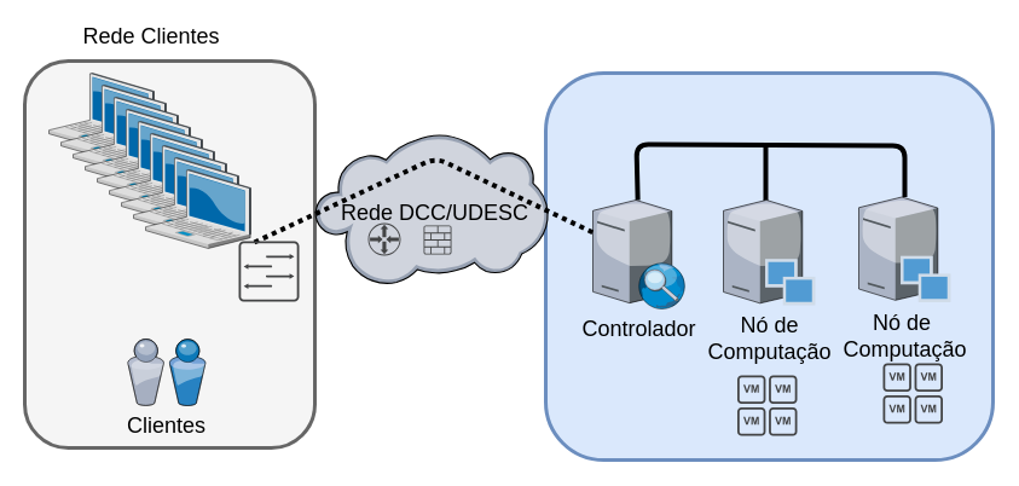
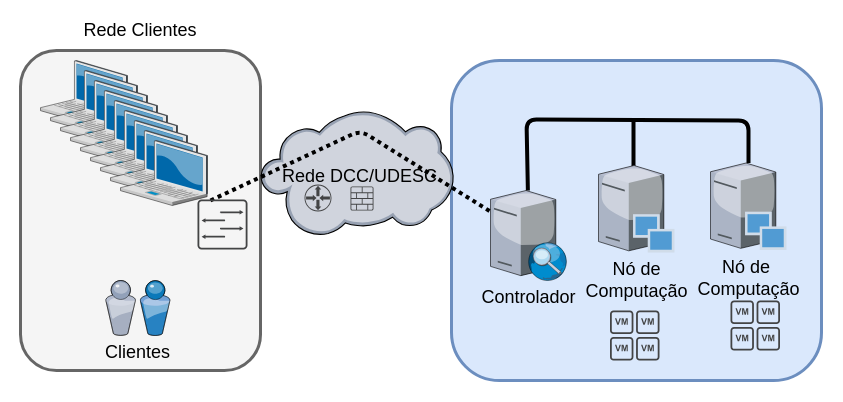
  <mxCell id="0" />
  <mxCell id="1" parent="0" />
  <mxCell id="2" value="" style="rounded=1;whiteSpace=wrap;html=1;fillColor=#f5f5f5;strokeColor=#666666;fontColor=#333333;strokeWidth=3;" vertex="1" parent="1"><mxGeometry x="20" y="50" width="240" height="320" as="geometry" /></mxCell>
  <mxCell id="3" value="" style="rounded=1;whiteSpace=wrap;html=1;fillColor=#dae8fc;strokeColor=#6c8ebf;strokeWidth=3;" vertex="1" parent="1"><mxGeometry x="451" y="60" width="370" height="320" as="geometry" /></mxCell>
- <mxCell id="4" value="Rede Clientes" style="text;html=1;strokeColor=none;fillColor=none;align=center;verticalAlign=middle;whiteSpace=wrap;rounded=0;fontSize=18;" vertex="1" parent="1"><mxGeometry x="55" y="20" width="140" height="20" as="geometry" /></mxCell>
+ <mxCell id="4" value="Rede Clientes" style="text;html=1;strokeColor=none;fillColor=none;align=center;verticalAlign=middle;whiteSpace=wrap;rounded=0;fontSize=18;" vertex="1" parent="1"><mxGeometry x="70" y="20" width="140" height="20" as="geometry" /></mxCell>
  <mxCell id="5" value="" style="verticalLabelPosition=bottom;aspect=fixed;html=1;verticalAlign=top;strokeColor=none;align=center;outlineConnect=0;shape=mxgraph.citrix.cloud;fontSize=18;" vertex="1" parent="1"><mxGeometry x="260" y="110" width="193" height="126" as="geometry" /></mxCell>
  <mxCell id="6" value="" style="verticalLabelPosition=bottom;aspect=fixed;html=1;verticalAlign=top;strokeColor=none;align=center;outlineConnect=0;shape=mxgraph.citrix.laptop_2;fontSize=18;" vertex="1" parent="1"><mxGeometry x="40" y="60" width="87" height="65" as="geometry" /></mxCell>
  <mxCell id="7" value="" style="verticalLabelPosition=bottom;aspect=fixed;html=1;verticalAlign=top;strokeColor=none;align=center;outlineConnect=0;shape=mxgraph.citrix.laptop_2;fontSize=18;" vertex="1" parent="1"><mxGeometry x="50" y="70" width="87" height="65" as="geometry" /></mxCell>
  <mxCell id="8" value="" style="verticalLabelPosition=bottom;aspect=fixed;html=1;verticalAlign=top;strokeColor=none;align=center;outlineConnect=0;shape=mxgraph.citrix.laptop_2;fontSize=18;" vertex="1" parent="1"><mxGeometry x="60" y="80" width="87" height="65" as="geometry" /></mxCell>
  <mxCell id="9" value="" style="verticalLabelPosition=bottom;aspect=fixed;html=1;verticalAlign=top;strokeColor=none;align=center;outlineConnect=0;shape=mxgraph.citrix.laptop_2;fontSize=18;" vertex="1" parent="1"><mxGeometry x="70" y="90" width="87" height="65" as="geometry" /></mxCell>
  <mxCell id="10" value="" style="verticalLabelPosition=bottom;aspect=fixed;html=1;verticalAlign=top;strokeColor=none;align=center;outlineConnect=0;shape=mxgraph.citrix.laptop_2;fontSize=18;" vertex="1" parent="1"><mxGeometry x="80" y="100" width="87" height="65" as="geometry" /></mxCell>
  <mxCell id="11" value="" style="verticalLabelPosition=bottom;aspect=fixed;html=1;verticalAlign=top;strokeColor=none;align=center;outlineConnect=0;shape=mxgraph.citrix.laptop_2;fontSize=18;" vertex="1" parent="1"><mxGeometry x="90" y="110" width="87" height="65" as="geometry" /></mxCell>
  <mxCell id="12" value="" style="verticalLabelPosition=bottom;aspect=fixed;html=1;verticalAlign=top;strokeColor=none;align=center;outlineConnect=0;shape=mxgraph.citrix.laptop_2;fontSize=18;" vertex="1" parent="1"><mxGeometry x="100" y="120" width="87" height="65" as="geometry" /></mxCell>
  <mxCell id="13" value="" style="verticalLabelPosition=bottom;aspect=fixed;html=1;verticalAlign=top;strokeColor=none;align=center;outlineConnect=0;shape=mxgraph.citrix.laptop_2;fontSize=18;" vertex="1" parent="1"><mxGeometry x="110" y="130" width="87" height="65" as="geometry" /></mxCell>
  <mxCell id="14" value="" style="verticalLabelPosition=bottom;aspect=fixed;html=1;verticalAlign=top;strokeColor=none;align=center;outlineConnect=0;shape=mxgraph.citrix.laptop_2;fontSize=18;" vertex="1" parent="1"><mxGeometry x="120" y="140" width="87" height="65" as="geometry" /></mxCell>
  <mxCell id="15" value="Rede DCC/UDESC" style="text;html=1;strokeColor=none;fillColor=none;align=center;verticalAlign=middle;whiteSpace=wrap;rounded=0;fontSize=18;" vertex="1" parent="1"><mxGeometry x="278" y="165.5" width="163" height="20" as="geometry" /></mxCell>
- <mxCell id="16" value="Controlador" style="verticalLabelPosition=bottom;aspect=fixed;html=1;verticalAlign=top;strokeColor=none;align=center;outlineConnect=0;shape=mxgraph.citrix.edgesight_server;fontSize=18;" vertex="1" parent="1"><mxGeometry x="490" y="165" width="76.5" height="90" as="geometry" /></mxCell>
+ <mxCell id="16" value="Controlador" style="verticalLabelPosition=bottom;aspect=fixed;html=1;verticalAlign=top;strokeColor=none;align=center;outlineConnect=0;shape=mxgraph.citrix.edgesight_server;fontSize=18;" vertex="1" parent="1"><mxGeometry x="490" y="190" width="76.5" height="90" as="geometry" /></mxCell>
  <mxCell id="17" value="Nó de&amp;nbsp;&lt;br&gt;Computação" style="verticalLabelPosition=bottom;aspect=fixed;html=1;verticalAlign=top;strokeColor=none;align=center;outlineConnect=0;shape=mxgraph.citrix.provisioning_server;fontSize=18;" vertex="1" parent="1"><mxGeometry x="710" y="162.5" width="76" height="87" as="geometry" /></mxCell>
  <mxCell id="18" value="Clientes" style="verticalLabelPosition=bottom;aspect=fixed;html=1;verticalAlign=top;strokeColor=none;align=center;outlineConnect=0;shape=mxgraph.citrix.users;fontSize=18;" vertex="1" parent="1"><mxGeometry x="105" y="280" width="64.5" height="55" as="geometry" /></mxCell>
  <mxCell id="19" value="" style="endArrow=none;html=1;fontSize=18;strokeWidth=4;dashed=1;dashPattern=1 1;exitX=1.034;exitY=0.923;exitDx=0;exitDy=0;exitPerimeter=0;" edge="1" parent="1" source="14" target="16"><mxGeometry width="50" height="50" relative="1" as="geometry"><mxPoint x="20" y="450" as="sourcePoint" /><mxPoint x="70" y="400" as="targetPoint" /><Array as="points"><mxPoint x="360" y="130" /></Array></mxGeometry></mxCell>
  <mxCell id="20" value="" style="endArrow=none;html=1;strokeWidth=4;fontSize=18;" edge="1" parent="1" source="16" target="17"><mxGeometry width="50" height="50" relative="1" as="geometry"><mxPoint x="550" y="452.804" as="sourcePoint" /><mxPoint x="760" y="450" as="targetPoint" /><Array as="points"><mxPoint x="526" y="119" /><mxPoint x="748" y="120" /></Array></mxGeometry></mxCell>
  <mxCell id="21" value="" style="endArrow=none;html=1;strokeWidth=4;fontSize=18;" edge="1" parent="1"><mxGeometry width="50" height="50" relative="1" as="geometry"><mxPoint x="633" y="180" as="sourcePoint" /><mxPoint x="633" y="120" as="targetPoint" /></mxGeometry></mxCell>
  <mxCell id="22" value="Nó de &lt;br&gt;Computação" style="verticalLabelPosition=bottom;aspect=fixed;html=1;verticalAlign=top;strokeColor=none;align=center;outlineConnect=0;shape=mxgraph.citrix.provisioning_server;fontSize=18;" vertex="1" parent="1"><mxGeometry x="598" y="165" width="76" height="87" as="geometry" /></mxCell>
  <mxCell id="23" value="" style="pointerEvents=1;shadow=0;dashed=0;html=1;strokeColor=none;fillColor=#434445;aspect=fixed;labelPosition=center;verticalLabelPosition=bottom;verticalAlign=top;align=center;outlineConnect=0;shape=mxgraph.vvd.physical_upstream_router;fontSize=18;" vertex="1" parent="1"><mxGeometry x="304" y="184" width="27" height="27" as="geometry" /></mxCell>
  <mxCell id="24" value="" style="pointerEvents=1;shadow=0;dashed=0;html=1;strokeColor=none;fillColor=#434445;aspect=fixed;labelPosition=center;verticalLabelPosition=bottom;verticalAlign=top;align=center;outlineConnect=0;shape=mxgraph.vvd.logical_firewall;fontSize=18;" vertex="1" parent="1"><mxGeometry x="350" y="186" width="23" height="24" as="geometry" /></mxCell>
  <mxCell id="25" value="" style="pointerEvents=1;shadow=0;dashed=0;html=1;strokeColor=none;fillColor=#434445;aspect=fixed;labelPosition=center;verticalLabelPosition=bottom;verticalAlign=top;align=center;outlineConnect=0;shape=mxgraph.vvd.vm_group;fontSize=18;" vertex="1" parent="1"><mxGeometry x="609.5" y="310" width="49.5" height="50" as="geometry" /></mxCell>
  <mxCell id="26" value="" style="pointerEvents=1;shadow=0;dashed=0;html=1;strokeColor=none;fillColor=#434445;aspect=fixed;labelPosition=center;verticalLabelPosition=bottom;verticalAlign=top;align=center;outlineConnect=0;shape=mxgraph.vvd.vm_group;fontSize=18;" vertex="1" parent="1"><mxGeometry x="730" y="300" width="49.5" height="50" as="geometry" /></mxCell>
  <mxCell id="27" value="" style="pointerEvents=1;shadow=0;dashed=0;html=1;strokeColor=none;fillColor=#434445;aspect=fixed;labelPosition=center;verticalLabelPosition=bottom;verticalAlign=top;align=center;outlineConnect=0;shape=mxgraph.vvd.switch;fontSize=18;" vertex="1" parent="1"><mxGeometry x="197" y="199" width="50" height="50" as="geometry" /></mxCell>
